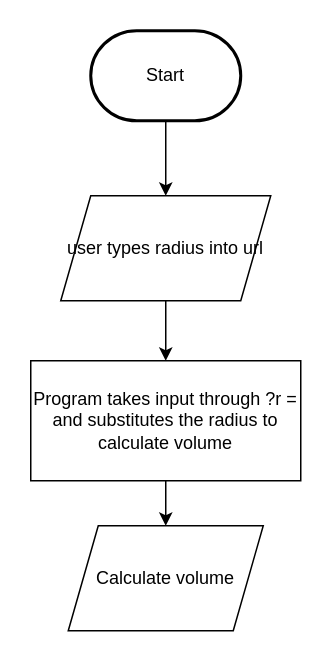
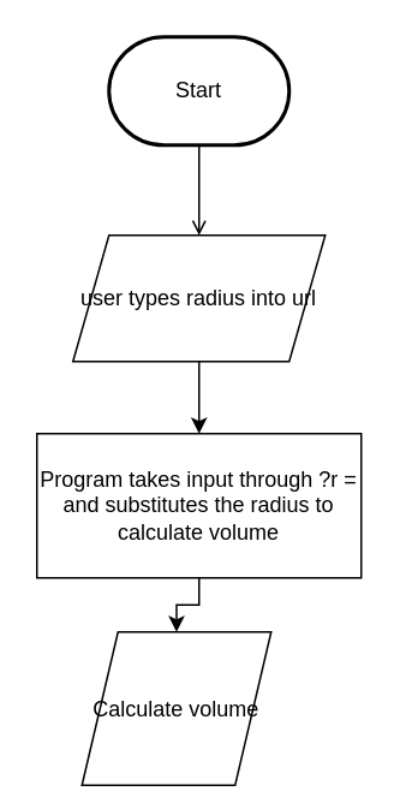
  <mxCell id="0" />
  <mxCell id="1" parent="0" />
- <mxCell id="2" style="edgeStyle=orthogonalEdgeStyle;html=1;rounded=0;" edge="1" parent="1" source="3" target="5"><mxGeometry relative="1" as="geometry" /></mxCell>
+ <mxCell id="2" style="edgeStyle=orthogonalEdgeStyle;html=1;rounded=0;endArrow=open;" edge="1" parent="1" source="3" target="5"><mxGeometry relative="1" as="geometry" /></mxCell>
  <mxCell id="3" value="Start" style="strokeWidth=2;html=1;shape=mxgraph.flowchart.terminator;whiteSpace=wrap;" vertex="1" parent="1"><mxGeometry x="60" y="20" width="100" height="60" as="geometry" /></mxCell>
  <mxCell id="4" style="edgeStyle=orthogonalEdgeStyle;rounded=0;html=1;entryX=0.5;entryY=0;entryDx=0;entryDy=0;" edge="1" parent="1" source="5" target="8"><mxGeometry relative="1" as="geometry" /></mxCell>
  <mxCell id="5" value="user types radius into url" style="shape=parallelogram;perimeter=parallelogramPerimeter;whiteSpace=wrap;html=1;fixedSize=1;" vertex="1" parent="1"><mxGeometry x="40" y="130" width="140" height="70" as="geometry" /></mxCell>
- <mxCell id="6" value="Calculate volume" style="shape=parallelogram;perimeter=parallelogramPerimeter;whiteSpace=wrap;html=1;fixedSize=1;" vertex="1" parent="1"><mxGeometry x="45" y="350" width="130" height="70" as="geometry" /></mxCell>
+ <mxCell id="6" value="Calculate volume" style="shape=parallelogram;perimeter=parallelogramPerimeter;whiteSpace=wrap;html=1;fixedSize=1;" vertex="1" parent="1"><mxGeometry x="45" y="350" width="105" height="85" as="geometry" /></mxCell>
  <mxCell id="7" style="edgeStyle=orthogonalEdgeStyle;rounded=0;html=1;entryX=0.5;entryY=0;entryDx=0;entryDy=0;" edge="1" parent="1" source="8" target="6"><mxGeometry relative="1" as="geometry" /></mxCell>
  <mxCell id="8" value="Program takes input through ?r = and substitutes the radius to calculate volume" style="rounded=0;whiteSpace=wrap;html=1;" vertex="1" parent="1"><mxGeometry x="20" y="240" width="180" height="80" as="geometry" /></mxCell>
